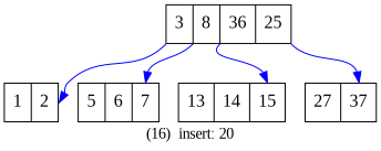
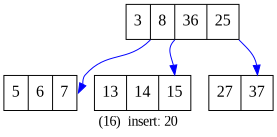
  digraph {
    fontname="Liberation Serif"
    label="(16)	insert: 20"
    labeljust=center
    labelloc=b
    ordering=out
    node [fillcolor="#FFFFFF" fontcolor=black fontname="Liberation Serif" fontsize=16 shape=record style=filled]
    edge [arrowhead=normal color=blue fontname="Liberation Serif" headport=f1]
    n1 [height=0.5 label="<f0> 3|<f1> 8|<f2> 36|<f3> 25" width=0.5]
-   n2 [height=0.5 label="<f0> 1|<f1> 2" width=0.5]
    n3 [height=0.5 label="<f0> 5|<f1> 6|<f2> 7" width=0.5]
    n4 [height=0.5 label="<f0> 13|<f1> 14|<f2> 15" width=0.5]
    n5 [height=0.5 label="<f0> 27|<f1> 37" width=0.5]
-   n1 -> n2 [tailport="f0:sw"]
    n1 -> n3 [headport=f2 tailport="f1:sw"]
    n1 -> n4 [headport=f2 tailport="f2:sw"]
    n1 -> n5 [tailport="f3:se"]
  }
